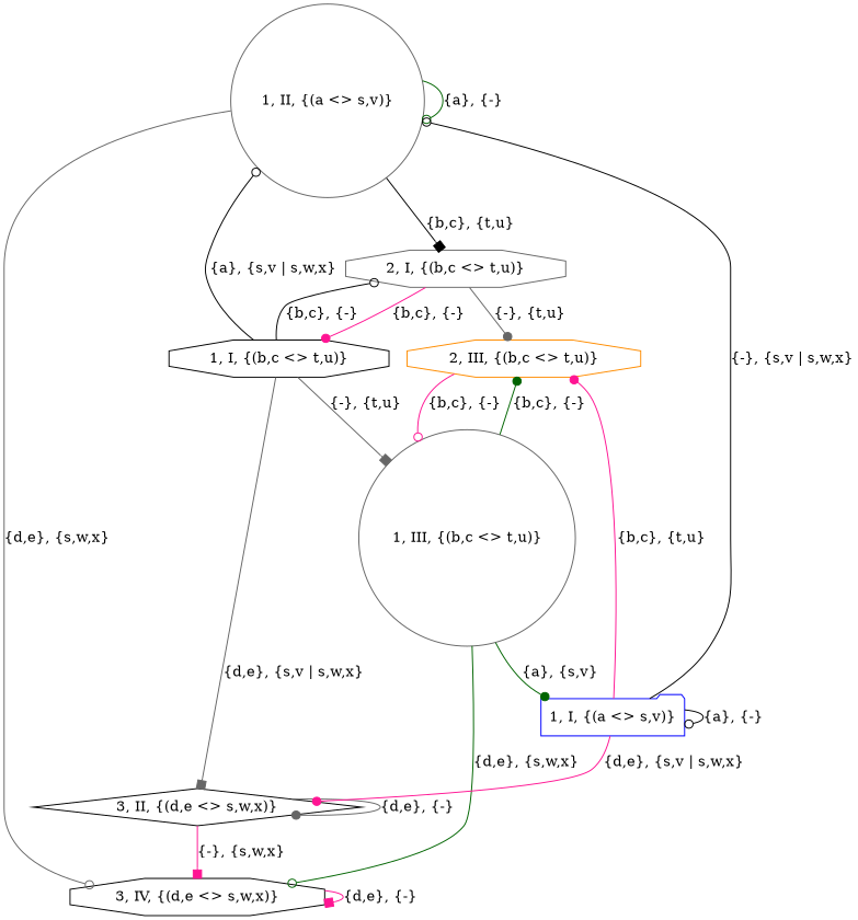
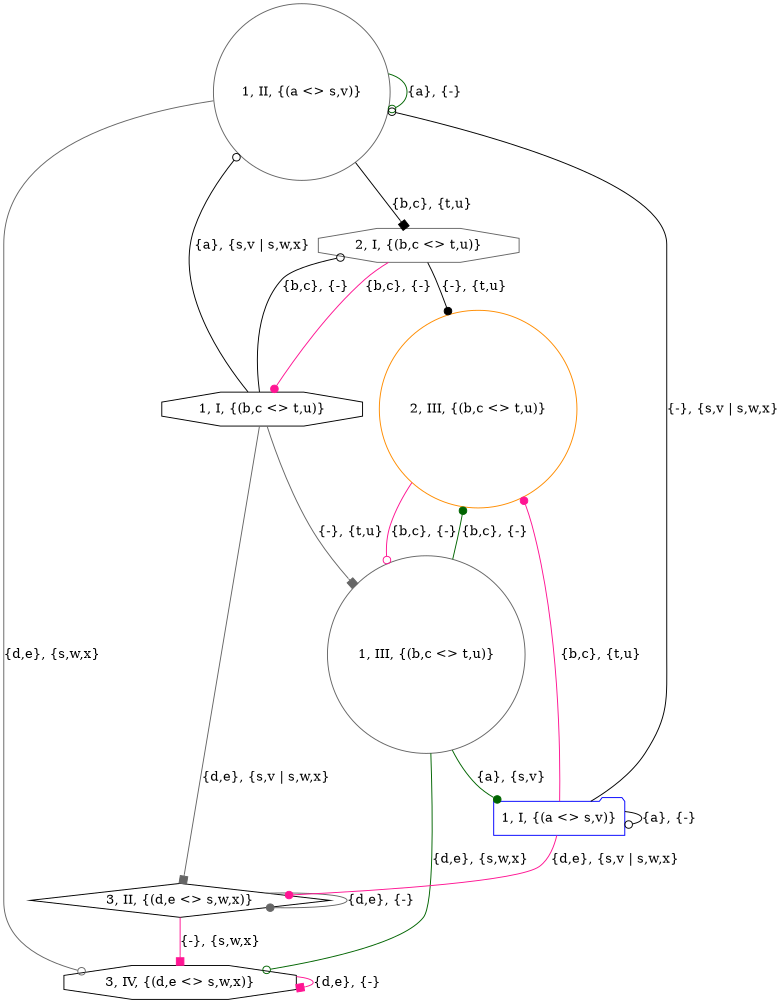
  digraph {
    node [color=gray40 shape=circle]
    edge [arrowhead=odot color=black gp1="d,e" gp2="-"]
    "1, II, {(a <> s,v)}"
    "3, IV, {(d,e <> s,w,x)}" [color=black role=end shape=octagon]
    "2, I, {(b,c <> t,u)}" [shape=octagon]
-   "2, III, {(b,c <> t,u)}" [color=darkorange shape=octagon]
+   "2, III, {(b,c <> t,u)}" [color=darkorange]
    "1, III, {(b,c <> t,u)}"
    "3, II, {(d,e <> s,w,x)}" [color=black shape=diamond]
    "1, I, {(b,c <> t,u)}" [color=black shape=octagon]
    "1, I, {(a <> s,v)}" [color=blue shape=folder]
    "1, II, {(a <> s,v)}" -> "1, II, {(a <> s,v)}" [color=darkgreen gp1=a label="{a}, {-}"]
    "1, II, {(a <> s,v)}" -> "3, IV, {(d,e <> s,w,x)}" [color=gray40 gp2="s,w,x" label="{d,e}, {s,w,x}"]
    "1, II, {(a <> s,v)}" -> "2, I, {(b,c <> t,u)}" [arrowhead=box gp1="b,c" gp2="t,u" label="{b,c}, {t,u}"]
    "3, IV, {(d,e <> s,w,x)}" -> "3, IV, {(d,e <> s,w,x)}" [arrowhead=box color=deeppink label="{d,e}, {-}"]
-   "2, I, {(b,c <> t,u)}" -> "2, III, {(b,c <> t,u)}" [arrowhead=dot color=gray40 gp1="-" gp2="t,u" label="{-}, {t,u}"]
+   "2, I, {(b,c <> t,u)}" -> "2, III, {(b,c <> t,u)}" [arrowhead=dot gp1="-" gp2="t,u" label="{-}, {t,u}"]
    "2, I, {(b,c <> t,u)}" -> "1, I, {(b,c <> t,u)}" [arrowhead=dot color=deeppink gp1="b,c" label="{b,c}, {-}"]
    "2, III, {(b,c <> t,u)}" -> "1, III, {(b,c <> t,u)}" [color=deeppink gp1="b,c" label="{b,c}, {-}"]
    "1, III, {(b,c <> t,u)}" -> "3, IV, {(d,e <> s,w,x)}" [color=darkgreen gp2="s,w,x" label="{d,e}, {s,w,x}"]
    "1, III, {(b,c <> t,u)}" -> "2, III, {(b,c <> t,u)}" [arrowhead=dot color=darkgreen gp1="b,c" label="{b,c}, {-}"]
    "1, III, {(b,c <> t,u)}" -> "1, I, {(a <> s,v)}" [arrowhead=dot color=darkgreen gp1=a gp2="s,v" label="{a}, {s,v}"]
    "3, II, {(d,e <> s,w,x)}" -> "3, IV, {(d,e <> s,w,x)}" [arrowhead=box color=deeppink gp1="-" gp2="s,w,x" label="{-}, {s,w,x}"]
    "3, II, {(d,e <> s,w,x)}" -> "3, II, {(d,e <> s,w,x)}" [arrowhead=dot color=gray40 label="{d,e}, {-}"]
    "1, I, {(b,c <> t,u)}" -> "1, II, {(a <> s,v)}" [gp1=a gp2="s,v | s,w,x" label="{a}, {s,v | s,w,x}"]
    "1, I, {(b,c <> t,u)}" -> "2, I, {(b,c <> t,u)}" [gp1="b,c" label="{b,c}, {-}"]
    "1, I, {(b,c <> t,u)}" -> "1, III, {(b,c <> t,u)}" [arrowhead=box color=gray40 gp1="-" gp2="t,u" label="{-}, {t,u}"]
    "1, I, {(b,c <> t,u)}" -> "3, II, {(d,e <> s,w,x)}" [arrowhead=box color=gray40 gp2="s,v | s,w,x" label="{d,e}, {s,v | s,w,x}"]
    "1, I, {(a <> s,v)}" -> "1, II, {(a <> s,v)}" [gp1="-" gp2="s,v | s,w,x" label="{-}, {s,v | s,w,x}"]
    "1, I, {(a <> s,v)}" -> "2, III, {(b,c <> t,u)}" [arrowhead=dot color=deeppink gp1="b,c" gp2="t,u" label="{b,c}, {t,u}"]
    "1, I, {(a <> s,v)}" -> "3, II, {(d,e <> s,w,x)}" [arrowhead=dot color=deeppink gp2="s,v | s,w,x" label="{d,e}, {s,v | s,w,x}"]
    "1, I, {(a <> s,v)}" -> "1, I, {(a <> s,v)}" [gp1=a label="{a}, {-}"]
  }
